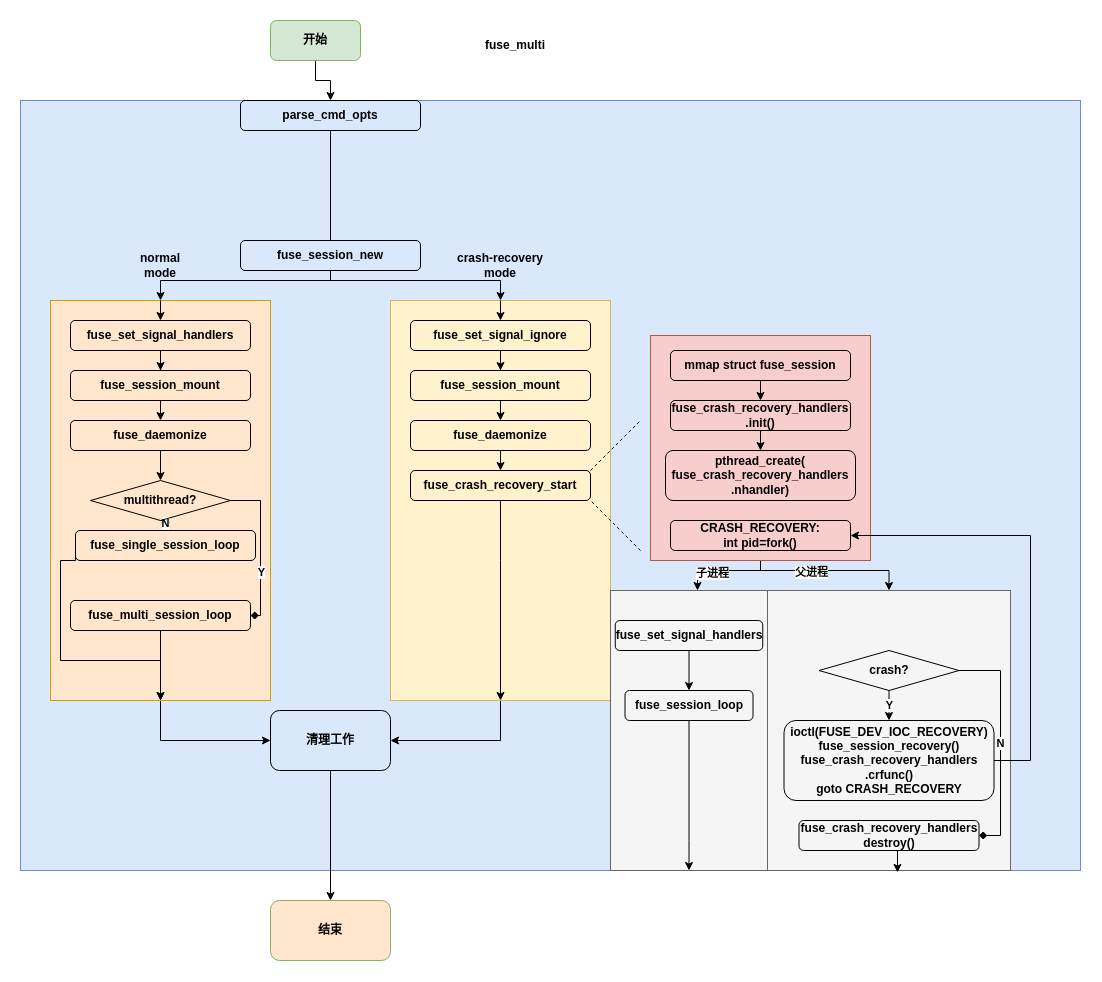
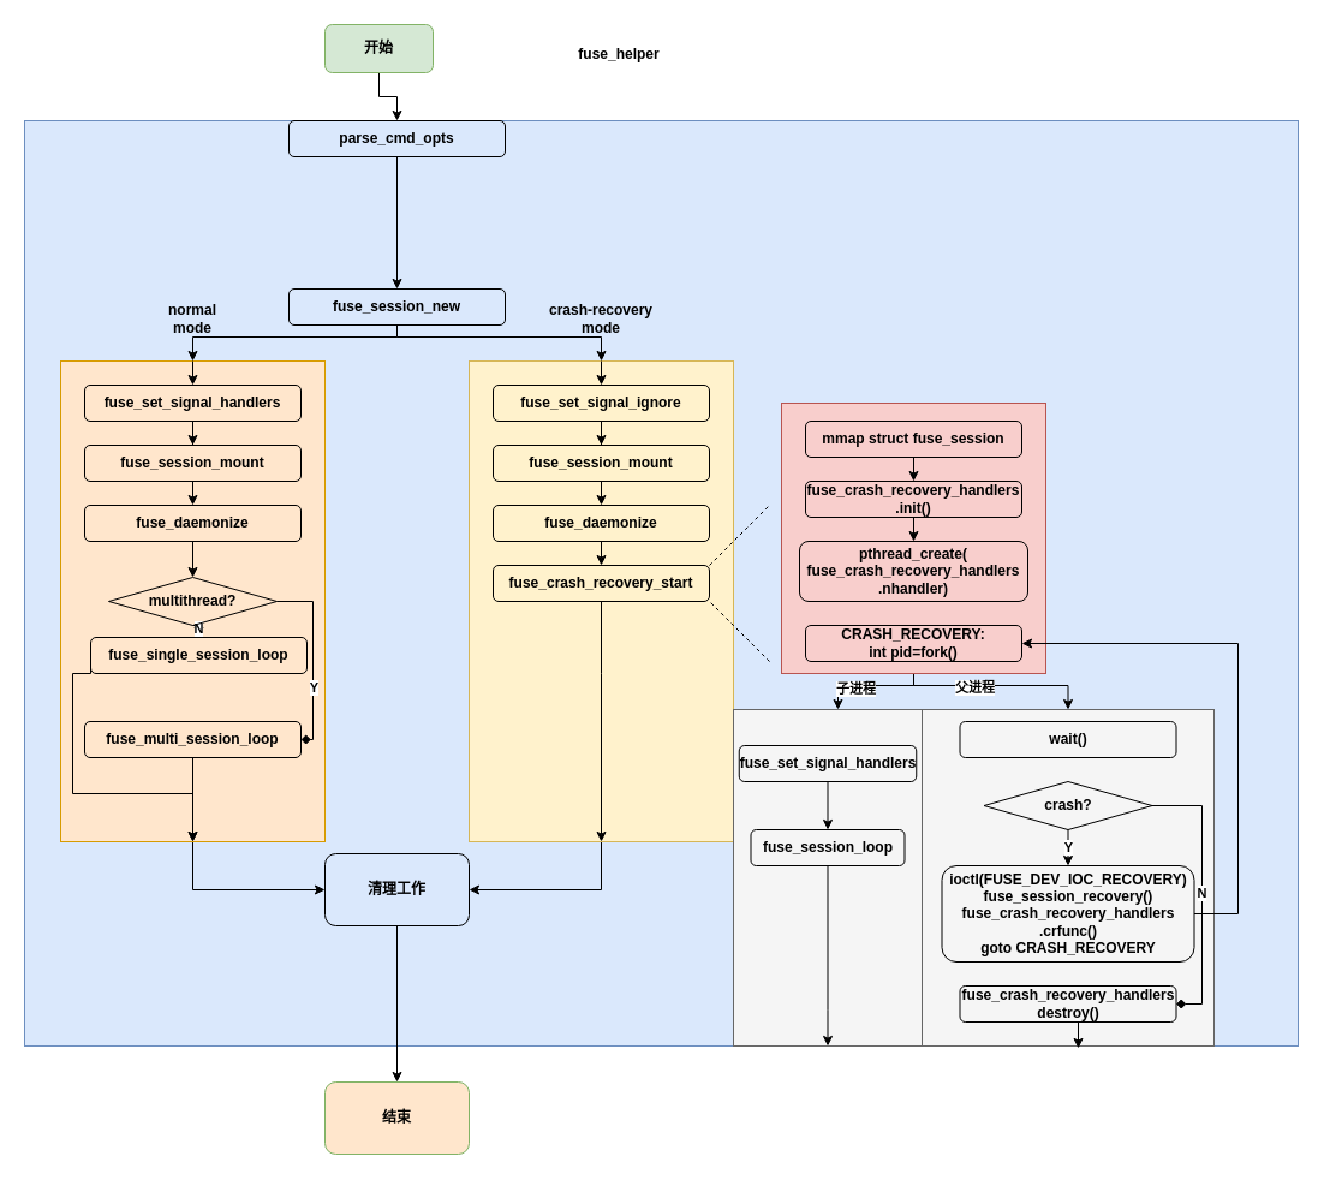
  <mxCell id="0" />
  <mxCell id="1" parent="0" />
  <mxCell id="2" value="" style="rounded=0;whiteSpace=wrap;html=1;fillColor=#dae8fc;strokeColor=#6c8ebf;fontStyle=1" parent="1" vertex="1"><mxGeometry x="20" y="100" width="1060" height="770" as="geometry" /></mxCell>
  <mxCell id="3" style="edgeStyle=orthogonalEdgeStyle;rounded=0;orthogonalLoop=1;jettySize=auto;html=1;exitX=0.5;exitY=1;exitDx=0;exitDy=0;fontStyle=1" parent="1" source="4" target="7" edge="1"><mxGeometry relative="1" as="geometry" /></mxCell>
  <mxCell id="4" value="&lt;span&gt;开始&lt;/span&gt;" style="rounded=1;whiteSpace=wrap;html=1;fontSize=12;glass=0;strokeWidth=1;shadow=0;fillColor=#d5e8d4;strokeColor=#82b366;fontStyle=1" parent="1" vertex="1"><mxGeometry x="270" y="20" width="90" height="40" as="geometry" /></mxCell>
  <mxCell id="5" value="&lt;span&gt;normal mode&lt;/span&gt;" style="text;html=1;strokeColor=none;fillColor=none;align=center;verticalAlign=middle;whiteSpace=wrap;rounded=0;fontStyle=1" parent="1" vertex="1"><mxGeometry x="130" y="250" width="60" height="30" as="geometry" /></mxCell>
- <mxCell id="6" style="edgeStyle=orthogonalEdgeStyle;rounded=0;orthogonalLoop=1;jettySize=auto;html=1;exitX=0.5;exitY=1;exitDx=0;exitDy=0;fontStyle=1;entryX=0.5;entryY=0;entryDx=0;entryDy=0;endArrow=none;" parent="1" source="7" target="10" edge="1"><mxGeometry relative="1" as="geometry"><mxPoint x="330.034" y="170" as="targetPoint" /></mxGeometry></mxCell>
+ <mxCell id="6" style="edgeStyle=orthogonalEdgeStyle;rounded=0;orthogonalLoop=1;jettySize=auto;html=1;exitX=0.5;exitY=1;exitDx=0;exitDy=0;fontStyle=1;entryX=0.5;entryY=0;entryDx=0;entryDy=0;" parent="1" source="7" target="10" edge="1"><mxGeometry relative="1" as="geometry"><mxPoint x="330.034" y="170" as="targetPoint" /></mxGeometry></mxCell>
  <mxCell id="7" value="&lt;span&gt;parse_cmd_opts&lt;/span&gt;" style="rounded=1;whiteSpace=wrap;html=1;fillColor=none;fontStyle=1" parent="1" vertex="1"><mxGeometry x="240" y="100" width="180" height="30" as="geometry" /></mxCell>
  <mxCell id="8" style="edgeStyle=orthogonalEdgeStyle;rounded=0;orthogonalLoop=1;jettySize=auto;html=1;exitX=0.5;exitY=1;exitDx=0;exitDy=0;entryX=0.5;entryY=0;entryDx=0;entryDy=0;fontStyle=1" parent="1" source="10" target="18" edge="1"><mxGeometry relative="1" as="geometry"><Array as="points"><mxPoint x="330" y="280" /><mxPoint x="500" y="280" /></Array></mxGeometry></mxCell>
  <mxCell id="9" style="edgeStyle=orthogonalEdgeStyle;rounded=0;orthogonalLoop=1;jettySize=auto;html=1;exitX=0.5;exitY=1;exitDx=0;exitDy=0;entryX=0.5;entryY=0;entryDx=0;entryDy=0;fontStyle=1" parent="1" source="10" target="15" edge="1"><mxGeometry relative="1" as="geometry"><Array as="points"><mxPoint x="330" y="280" /><mxPoint x="160" y="280" /></Array></mxGeometry></mxCell>
  <mxCell id="10" value="&lt;span&gt;fuse_session_new&lt;/span&gt;" style="rounded=1;whiteSpace=wrap;html=1;fillColor=none;fontStyle=1" parent="1" vertex="1"><mxGeometry x="240" y="240" width="180" height="30" as="geometry" /></mxCell>
  <mxCell id="11" style="edgeStyle=orthogonalEdgeStyle;rounded=0;orthogonalLoop=1;jettySize=auto;html=1;exitX=0.5;exitY=0;exitDx=0;exitDy=0;entryX=0.5;entryY=0;entryDx=0;entryDy=0;fontStyle=1" parent="1" source="15" target="23" edge="1"><mxGeometry relative="1" as="geometry" /></mxCell>
  <mxCell id="12" style="edgeStyle=orthogonalEdgeStyle;rounded=0;orthogonalLoop=1;jettySize=auto;html=1;exitX=0.5;exitY=0;exitDx=0;exitDy=0;entryX=0.5;entryY=0;entryDx=0;entryDy=0;fontStyle=1" parent="1" source="15" target="23" edge="1"><mxGeometry relative="1" as="geometry" /></mxCell>
  <mxCell id="13" style="edgeStyle=orthogonalEdgeStyle;rounded=0;orthogonalLoop=1;jettySize=auto;html=1;exitX=0.5;exitY=1;exitDx=0;exitDy=0;entryX=0;entryY=0.5;entryDx=0;entryDy=0;fontStyle=1" parent="1" source="15" target="33" edge="1"><mxGeometry relative="1" as="geometry" /></mxCell>
  <mxCell id="14" style="edgeStyle=orthogonalEdgeStyle;rounded=0;orthogonalLoop=1;jettySize=auto;html=1;exitX=0.5;exitY=0;exitDx=0;exitDy=0;entryX=0.5;entryY=0;entryDx=0;entryDy=0;fontStyle=1" parent="1" source="15" target="23" edge="1"><mxGeometry relative="1" as="geometry" /></mxCell>
  <mxCell id="15" value="" style="rounded=0;whiteSpace=wrap;html=1;fillColor=#ffe6cc;strokeColor=#d79b00;fontStyle=1" parent="1" vertex="1"><mxGeometry x="50" y="300" width="220" height="400" as="geometry" /></mxCell>
  <mxCell id="16" style="edgeStyle=orthogonalEdgeStyle;rounded=0;orthogonalLoop=1;jettySize=auto;html=1;exitX=0.5;exitY=0;exitDx=0;exitDy=0;entryX=0.5;entryY=0;entryDx=0;entryDy=0;fontStyle=1" parent="1" source="15" target="23" edge="1"><mxGeometry relative="1" as="geometry" /></mxCell>
  <mxCell id="17" style="edgeStyle=orthogonalEdgeStyle;rounded=0;orthogonalLoop=1;jettySize=auto;html=1;exitX=0.5;exitY=1;exitDx=0;exitDy=0;entryX=1;entryY=0.5;entryDx=0;entryDy=0;fontStyle=1" parent="1" source="18" target="33" edge="1"><mxGeometry relative="1" as="geometry" /></mxCell>
  <mxCell id="18" value="" style="rounded=0;whiteSpace=wrap;html=1;fillColor=#fff2cc;strokeColor=#d6b656;fontStyle=1" parent="1" vertex="1"><mxGeometry x="390" y="300" width="220" height="400" as="geometry" /></mxCell>
  <mxCell id="19" style="edgeStyle=orthogonalEdgeStyle;rounded=0;orthogonalLoop=1;jettySize=auto;html=1;exitX=0.5;exitY=0;exitDx=0;exitDy=0;entryX=0.5;entryY=0;entryDx=0;entryDy=0;fontStyle=1" parent="1" source="18" target="40" edge="1"><mxGeometry relative="1" as="geometry" /></mxCell>
  <mxCell id="20" value="&lt;span&gt;crash-recovery mode&lt;/span&gt;" style="text;html=1;strokeColor=none;fillColor=none;align=center;verticalAlign=middle;whiteSpace=wrap;rounded=0;fontStyle=1" parent="1" vertex="1"><mxGeometry x="455" y="250" width="90" height="30" as="geometry" /></mxCell>
- <mxCell id="21" value="&lt;span&gt;fuse_multi&lt;/span&gt;" style="text;html=1;strokeColor=none;fillColor=none;align=center;verticalAlign=middle;whiteSpace=wrap;rounded=0;fontStyle=1" parent="1" vertex="1"><mxGeometry x="460" y="30" width="110" height="30" as="geometry" /></mxCell>
+ <mxCell id="21" value="&lt;span&gt;fuse_helper&lt;/span&gt;" style="text;html=1;strokeColor=none;fillColor=none;align=center;verticalAlign=middle;whiteSpace=wrap;rounded=0;fontStyle=1" parent="1" vertex="1"><mxGeometry x="460" y="30" width="110" height="30" as="geometry" /></mxCell>
  <mxCell id="22" style="edgeStyle=orthogonalEdgeStyle;rounded=0;orthogonalLoop=1;jettySize=auto;html=1;exitX=0.5;exitY=1;exitDx=0;exitDy=0;fontStyle=1" parent="1" source="23" target="36" edge="1"><mxGeometry relative="1" as="geometry" /></mxCell>
  <mxCell id="23" value="&lt;span&gt;fuse_set_signal_handlers&lt;/span&gt;" style="rounded=1;whiteSpace=wrap;html=1;fillColor=none;fontStyle=1" parent="1" vertex="1"><mxGeometry x="70" y="320" width="180" height="30" as="geometry" /></mxCell>
  <mxCell id="24" value="&lt;span&gt;N&lt;/span&gt;" style="edgeStyle=orthogonalEdgeStyle;rounded=0;orthogonalLoop=1;jettySize=auto;html=1;exitX=0.5;exitY=1;exitDx=0;exitDy=0;entryX=0.5;entryY=0;entryDx=0;entryDy=0;fontStyle=1" parent="1" source="27" target="29" edge="1"><mxGeometry relative="1" as="geometry" /></mxCell>
  <mxCell id="25" style="edgeStyle=orthogonalEdgeStyle;rounded=0;orthogonalLoop=1;jettySize=auto;html=1;exitX=1;exitY=0.5;exitDx=0;exitDy=0;entryX=1;entryY=0.5;entryDx=0;entryDy=0;fontStyle=1;endArrow=diamond;" parent="1" source="27" target="31" edge="1"><mxGeometry relative="1" as="geometry"><Array as="points"><mxPoint x="260" y="500" /><mxPoint x="260" y="615" /></Array></mxGeometry></mxCell>
  <mxCell id="26" value="&lt;span&gt;Y&lt;/span&gt;" style="edgeLabel;html=1;align=center;verticalAlign=middle;resizable=0;points=[];fontStyle=1" parent="25" vertex="1" connectable="0"><mxGeometry x="0.305" relative="1" as="geometry"><mxPoint as="offset" /></mxGeometry></mxCell>
  <mxCell id="27" value="&lt;span&gt;multithread?&lt;/span&gt;" style="rhombus;whiteSpace=wrap;html=1;fillColor=none;fontStyle=1" parent="1" vertex="1"><mxGeometry x="90" y="480" width="140" height="40" as="geometry" /></mxCell>
  <mxCell id="28" style="edgeStyle=orthogonalEdgeStyle;rounded=0;orthogonalLoop=1;jettySize=auto;html=1;exitX=0;exitY=0.5;exitDx=0;exitDy=0;fontStyle=1" parent="1" source="29" edge="1"><mxGeometry relative="1" as="geometry"><mxPoint x="160" y="700" as="targetPoint" /><Array as="points"><mxPoint x="60" y="560" /><mxPoint x="60" y="660" /><mxPoint x="160" y="660" /></Array></mxGeometry></mxCell>
  <mxCell id="29" value="&lt;span&gt;fuse_single_session_loop&lt;/span&gt;" style="rounded=1;whiteSpace=wrap;html=1;fillColor=none;fontStyle=1" parent="1" vertex="1"><mxGeometry x="75" y="530" width="180" height="30" as="geometry" /></mxCell>
  <mxCell id="30" style="edgeStyle=orthogonalEdgeStyle;rounded=0;orthogonalLoop=1;jettySize=auto;html=1;exitX=0.5;exitY=1;exitDx=0;exitDy=0;entryX=0.5;entryY=1;entryDx=0;entryDy=0;fontStyle=1" parent="1" source="31" target="15" edge="1"><mxGeometry relative="1" as="geometry"><Array as="points"><mxPoint x="160" y="680" /><mxPoint x="160" y="680" /></Array></mxGeometry></mxCell>
  <mxCell id="31" value="&lt;span&gt;fuse_multi_session_loop&lt;/span&gt;" style="rounded=1;whiteSpace=wrap;html=1;fillColor=none;fontStyle=1" parent="1" vertex="1"><mxGeometry x="70" y="600" width="180" height="30" as="geometry" /></mxCell>
  <mxCell id="32" style="edgeStyle=orthogonalEdgeStyle;rounded=0;orthogonalLoop=1;jettySize=auto;html=1;exitX=0.5;exitY=1;exitDx=0;exitDy=0;entryX=0.5;entryY=0;entryDx=0;entryDy=0;fontStyle=1" parent="1" source="33" target="34" edge="1"><mxGeometry relative="1" as="geometry" /></mxCell>
  <mxCell id="33" value="&lt;span&gt;清理工作&lt;/span&gt;" style="rounded=1;whiteSpace=wrap;html=1;fillColor=none;fontStyle=1" parent="1" vertex="1"><mxGeometry x="270" y="710" width="120" height="60" as="geometry" /></mxCell>
  <mxCell id="34" value="&lt;span&gt;结束&lt;/span&gt;" style="rounded=1;whiteSpace=wrap;html=1;fillColor=#ffe6cc;strokeColor=#82b366;fontStyle=1;" parent="1" vertex="1"><mxGeometry x="270" y="900" width="120" height="60" as="geometry" /></mxCell>
  <mxCell id="35" style="edgeStyle=orthogonalEdgeStyle;rounded=0;orthogonalLoop=1;jettySize=auto;html=1;exitX=0.5;exitY=1;exitDx=0;exitDy=0;entryX=0.5;entryY=0;entryDx=0;entryDy=0;fontStyle=1" parent="1" source="36" target="38" edge="1"><mxGeometry relative="1" as="geometry" /></mxCell>
  <mxCell id="36" value="&lt;span&gt;fuse_session_mount&lt;/span&gt;" style="rounded=1;whiteSpace=wrap;html=1;fillColor=none;fontStyle=1" parent="1" vertex="1"><mxGeometry x="70" y="370" width="180" height="30" as="geometry" /></mxCell>
  <mxCell id="37" style="edgeStyle=orthogonalEdgeStyle;rounded=0;orthogonalLoop=1;jettySize=auto;html=1;exitX=0.5;exitY=1;exitDx=0;exitDy=0;entryX=0.5;entryY=0;entryDx=0;entryDy=0;fontStyle=1" parent="1" source="38" target="27" edge="1"><mxGeometry relative="1" as="geometry" /></mxCell>
  <mxCell id="38" value="&lt;span&gt;fuse_daemonize&lt;/span&gt;" style="rounded=1;whiteSpace=wrap;html=1;fillColor=none;fontStyle=1" parent="1" vertex="1"><mxGeometry x="70" y="420" width="180" height="30" as="geometry" /></mxCell>
  <mxCell id="39" style="edgeStyle=orthogonalEdgeStyle;rounded=0;orthogonalLoop=1;jettySize=auto;html=1;exitX=0.5;exitY=1;exitDx=0;exitDy=0;fontStyle=1" parent="1" source="40" target="42" edge="1"><mxGeometry relative="1" as="geometry" /></mxCell>
  <mxCell id="40" value="&lt;span&gt;fuse_set_signal_ignore&lt;/span&gt;" style="rounded=1;whiteSpace=wrap;html=1;fillColor=none;fontStyle=1" parent="1" vertex="1"><mxGeometry x="410" y="320" width="180" height="30" as="geometry" /></mxCell>
  <mxCell id="41" style="edgeStyle=orthogonalEdgeStyle;rounded=0;orthogonalLoop=1;jettySize=auto;html=1;exitX=0.5;exitY=1;exitDx=0;exitDy=0;entryX=0.5;entryY=0;entryDx=0;entryDy=0;fontStyle=1" parent="1" source="42" target="44" edge="1"><mxGeometry relative="1" as="geometry" /></mxCell>
  <mxCell id="42" value="&lt;span&gt;fuse_session_mount&lt;/span&gt;" style="rounded=1;whiteSpace=wrap;html=1;fillColor=none;fontStyle=1" parent="1" vertex="1"><mxGeometry x="410" y="370" width="180" height="30" as="geometry" /></mxCell>
  <mxCell id="43" style="edgeStyle=orthogonalEdgeStyle;rounded=0;orthogonalLoop=1;jettySize=auto;html=1;exitX=0.5;exitY=1;exitDx=0;exitDy=0;entryX=0.5;entryY=0;entryDx=0;entryDy=0;fontStyle=1" parent="1" source="44" target="46" edge="1"><mxGeometry relative="1" as="geometry" /></mxCell>
  <mxCell id="44" value="&lt;span&gt;fuse_daemonize&lt;/span&gt;" style="rounded=1;whiteSpace=wrap;html=1;fillColor=none;fontStyle=1" parent="1" vertex="1"><mxGeometry x="410" y="420" width="180" height="30" as="geometry" /></mxCell>
  <mxCell id="45" style="edgeStyle=orthogonalEdgeStyle;rounded=0;orthogonalLoop=1;jettySize=auto;html=1;exitX=0.5;exitY=1;exitDx=0;exitDy=0;entryX=0.5;entryY=1;entryDx=0;entryDy=0;fontStyle=1" parent="1" source="46" target="18" edge="1"><mxGeometry relative="1" as="geometry"><Array as="points"><mxPoint x="500" y="560" /><mxPoint x="500" y="560" /></Array></mxGeometry></mxCell>
  <mxCell id="46" value="&lt;span&gt;fuse_crash_recovery_start&lt;/span&gt;" style="rounded=1;whiteSpace=wrap;html=1;fillColor=none;fontStyle=1" parent="1" vertex="1"><mxGeometry x="410" y="470" width="180" height="30" as="geometry" /></mxCell>
  <mxCell id="47" value="" style="endArrow=none;html=1;rounded=0;dashed=1;fontStyle=1" parent="1" edge="1"><mxGeometry width="50" height="50" relative="1" as="geometry"><mxPoint x="590" y="470" as="sourcePoint" /><mxPoint x="640" y="420" as="targetPoint" /></mxGeometry></mxCell>
  <mxCell id="48" value="" style="endArrow=none;html=1;rounded=0;dashed=1;fontStyle=1" parent="1" edge="1"><mxGeometry width="50" height="50" relative="1" as="geometry"><mxPoint x="640" y="550" as="sourcePoint" /><mxPoint x="590" y="500" as="targetPoint" /></mxGeometry></mxCell>
  <mxCell id="49" style="edgeStyle=orthogonalEdgeStyle;rounded=0;orthogonalLoop=1;jettySize=auto;html=1;exitX=0.5;exitY=1;exitDx=0;exitDy=0;fontStyle=1" parent="1" source="53" target="61" edge="1"><mxGeometry relative="1" as="geometry"><Array as="points"><mxPoint x="760" y="570" /><mxPoint x="697" y="570" /></Array></mxGeometry></mxCell>
  <mxCell id="50" value="子进程" style="edgeLabel;html=1;align=center;verticalAlign=middle;resizable=0;points=[];fontStyle=1" parent="49" vertex="1" connectable="0"><mxGeometry x="0.269" y="2" relative="1" as="geometry"><mxPoint as="offset" /></mxGeometry></mxCell>
  <mxCell id="51" style="edgeStyle=orthogonalEdgeStyle;rounded=0;orthogonalLoop=1;jettySize=auto;html=1;exitX=0.5;exitY=1;exitDx=0;exitDy=0;entryX=0.5;entryY=0;entryDx=0;entryDy=0;" edge="1" parent="1" source="53" target="62"><mxGeometry relative="1" as="geometry"><Array as="points"><mxPoint x="760" y="570" /><mxPoint x="889" y="570" /></Array></mxGeometry></mxCell>
  <mxCell id="52" value="&lt;b&gt;父进程&lt;/b&gt;" style="edgeLabel;html=1;align=center;verticalAlign=middle;resizable=0;points=[];" vertex="1" connectable="0" parent="51"><mxGeometry x="-0.243" y="-1" relative="1" as="geometry"><mxPoint as="offset" /></mxGeometry></mxCell>
  <mxCell id="53" value="" style="rounded=0;whiteSpace=wrap;html=1;fillColor=#f8cecc;strokeColor=#b85450;fontStyle=1" parent="1" vertex="1"><mxGeometry x="650" y="335" width="220" height="225" as="geometry" /></mxCell>
  <mxCell id="54" style="edgeStyle=orthogonalEdgeStyle;rounded=0;orthogonalLoop=1;jettySize=auto;html=1;exitX=0.5;exitY=1;exitDx=0;exitDy=0;entryX=0.5;entryY=0;entryDx=0;entryDy=0;fontStyle=1" parent="1" source="55" target="57" edge="1"><mxGeometry relative="1" as="geometry" /></mxCell>
  <mxCell id="55" value="&lt;span&gt;mmap struct fuse_session&lt;/span&gt;" style="rounded=1;whiteSpace=wrap;html=1;fillColor=none;fontStyle=1" parent="1" vertex="1"><mxGeometry x="670" y="350" width="180" height="30" as="geometry" /></mxCell>
  <mxCell id="56" style="edgeStyle=orthogonalEdgeStyle;rounded=0;orthogonalLoop=1;jettySize=auto;html=1;exitX=0.5;exitY=1;exitDx=0;exitDy=0;entryX=0.5;entryY=0;entryDx=0;entryDy=0;fontStyle=1" parent="1" source="57" target="58" edge="1"><mxGeometry relative="1" as="geometry" /></mxCell>
  <mxCell id="57" value="&lt;span&gt;fuse_crash_recovery_handlers&lt;br&gt;.init()&lt;br&gt;&lt;/span&gt;" style="rounded=1;whiteSpace=wrap;html=1;fillColor=none;fontStyle=1" parent="1" vertex="1"><mxGeometry x="670" y="400" width="180" height="30" as="geometry" /></mxCell>
  <mxCell id="58" value="&lt;span&gt;pthread_create(&lt;br&gt;fuse_crash_recovery_handlers&lt;br&gt;.nhandler)&lt;br&gt;&lt;/span&gt;" style="rounded=1;whiteSpace=wrap;html=1;fillColor=none;fontStyle=1" parent="1" vertex="1"><mxGeometry x="665" y="450" width="190" height="50" as="geometry" /></mxCell>
  <mxCell id="59" value="&lt;span&gt;CRASH_RECOVERY: &lt;br&gt;int pid=fork()&lt;br&gt;&lt;/span&gt;" style="rounded=1;whiteSpace=wrap;html=1;fillColor=none;fontStyle=1" parent="1" vertex="1"><mxGeometry x="670" y="520" width="180" height="30" as="geometry" /></mxCell>
  <mxCell id="60" style="edgeStyle=orthogonalEdgeStyle;rounded=0;orthogonalLoop=1;jettySize=auto;html=1;exitX=0.5;exitY=0;exitDx=0;exitDy=0;entryX=0.5;entryY=0;entryDx=0;entryDy=0;" parent="1" source="61" target="64" edge="1"><mxGeometry relative="1" as="geometry" /></mxCell>
  <mxCell id="61" value="" style="rounded=0;whiteSpace=wrap;html=1;fillColor=#f5f5f5;fontStyle=1;fontColor=#333333;strokeColor=#666666;" parent="1" vertex="1"><mxGeometry x="610" y="590" width="157" height="280" as="geometry" /></mxCell>
  <mxCell id="62" value="" style="rounded=0;whiteSpace=wrap;html=1;fillColor=#f5f5f5;fontStyle=1;fontColor=#333333;strokeColor=#666666;" parent="1" vertex="1"><mxGeometry x="767" y="590" width="243" height="280" as="geometry" /></mxCell>
  <mxCell id="63" style="edgeStyle=orthogonalEdgeStyle;rounded=0;orthogonalLoop=1;jettySize=auto;html=1;exitX=0.5;exitY=1;exitDx=0;exitDy=0;entryX=0.5;entryY=1;entryDx=0;entryDy=0;" edge="1" parent="1" source="64" target="61"><mxGeometry relative="1" as="geometry"><Array as="points"><mxPoint x="689" y="840" /><mxPoint x="689" y="840" /></Array></mxGeometry></mxCell>
  <mxCell id="64" value="&lt;span&gt;fuse_session_loop&lt;/span&gt;" style="rounded=1;whiteSpace=wrap;html=1;fillColor=none;fontStyle=1" parent="1" vertex="1"><mxGeometry x="624.5" y="690" width="128" height="30" as="geometry" /></mxCell>
+ <mxCell id="65" value="&lt;span&gt;wait()&lt;/span&gt;" style="rounded=1;whiteSpace=wrap;html=1;fillColor=none;fontStyle=1" parent="1" vertex="1"><mxGeometry x="798.5" y="600" width="180" height="30" as="geometry" /></mxCell>
  <mxCell id="66" value="&lt;b&gt;Y&lt;/b&gt;" style="edgeStyle=orthogonalEdgeStyle;rounded=0;orthogonalLoop=1;jettySize=auto;html=1;exitX=0.5;exitY=1;exitDx=0;exitDy=0;" parent="1" source="68" target="70" edge="1"><mxGeometry relative="1" as="geometry" /></mxCell>
  <mxCell id="67" value="&lt;b&gt;N&lt;/b&gt;" style="edgeStyle=orthogonalEdgeStyle;rounded=0;orthogonalLoop=1;jettySize=auto;html=1;exitX=1;exitY=0.5;exitDx=0;exitDy=0;entryX=1;entryY=0.5;entryDx=0;entryDy=0;endArrow=diamond;" parent="1" source="68" target="72" edge="1"><mxGeometry relative="1" as="geometry"><Array as="points"><mxPoint x="1000" y="670" /><mxPoint x="1000" y="835" /></Array></mxGeometry></mxCell>
  <mxCell id="68" value="&lt;span&gt;crash?&lt;/span&gt;" style="rhombus;whiteSpace=wrap;html=1;fillColor=none;fontStyle=1" parent="1" vertex="1"><mxGeometry x="818.5" y="650" width="140" height="40" as="geometry" /></mxCell>
  <mxCell id="69" style="edgeStyle=orthogonalEdgeStyle;rounded=0;orthogonalLoop=1;jettySize=auto;html=1;exitX=1;exitY=0.5;exitDx=0;exitDy=0;entryX=1;entryY=0.5;entryDx=0;entryDy=0;" parent="1" source="70" target="59" edge="1"><mxGeometry relative="1" as="geometry"><Array as="points"><mxPoint x="1030" y="760" /><mxPoint x="1030" y="535" /></Array></mxGeometry></mxCell>
  <mxCell id="70" value="ioctl(FUSE_DEV_IOC_RECOVERY)&lt;br&gt;fuse_session_recovery()&lt;br&gt;fuse_crash_recovery_handlers&lt;br&gt;.crfunc()&lt;br&gt;goto CRASH_RECOVERY" style="rounded=1;whiteSpace=wrap;html=1;fillColor=none;fontStyle=1" parent="1" vertex="1"><mxGeometry x="783.5" y="720" width="210" height="80" as="geometry" /></mxCell>
  <mxCell id="71" style="edgeStyle=orthogonalEdgeStyle;rounded=0;orthogonalLoop=1;jettySize=auto;html=1;exitX=0.5;exitY=1;exitDx=0;exitDy=0;entryX=0.535;entryY=1.007;entryDx=0;entryDy=0;entryPerimeter=0;" parent="1" source="72" target="62" edge="1"><mxGeometry relative="1" as="geometry" /></mxCell>
  <mxCell id="72" value="fuse_crash_recovery_handlers&lt;br&gt;destroy()" style="rounded=1;whiteSpace=wrap;html=1;fillColor=none;fontStyle=1" parent="1" vertex="1"><mxGeometry x="798.5" y="820" width="180" height="30" as="geometry" /></mxCell>
  <mxCell id="73" style="edgeStyle=orthogonalEdgeStyle;rounded=0;orthogonalLoop=1;jettySize=auto;html=1;exitX=0.5;exitY=1;exitDx=0;exitDy=0;entryX=0.5;entryY=0;entryDx=0;entryDy=0;" edge="1" parent="1" source="74" target="64"><mxGeometry relative="1" as="geometry" /></mxCell>
  <mxCell id="74" value="&lt;span&gt;fuse_set_signal_handlers&lt;/span&gt;" style="rounded=1;whiteSpace=wrap;html=1;fillColor=none;fontStyle=1" vertex="1" parent="1"><mxGeometry x="614.75" y="620" width="147.5" height="30" as="geometry" /></mxCell>
